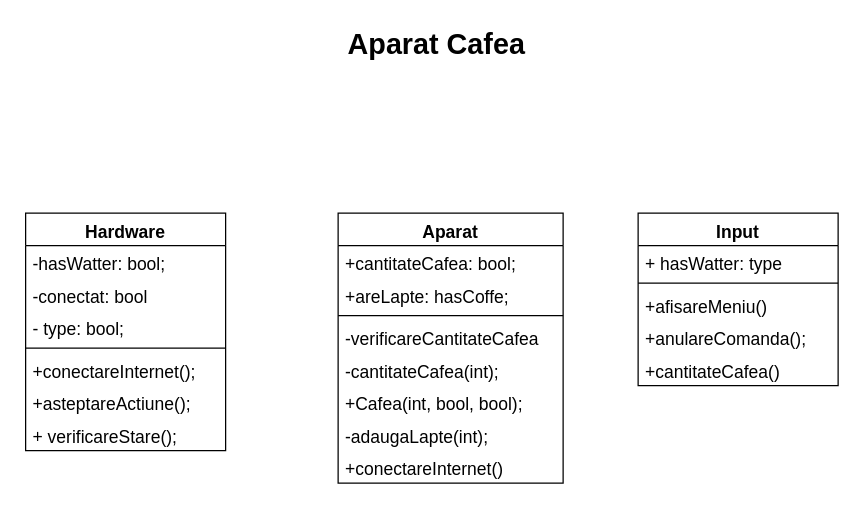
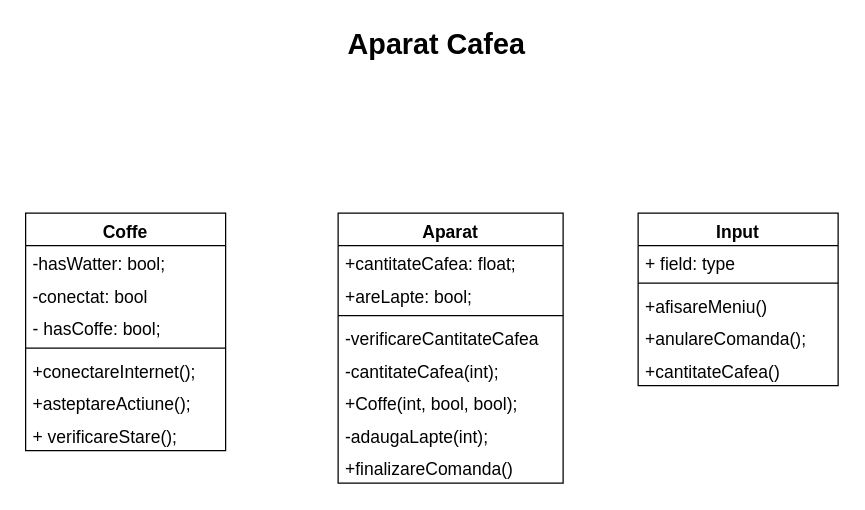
  <mxCell id="0" />
  <mxCell id="1" parent="0" />
  <mxCell id="2" value="&lt;b&gt;&lt;font style=&quot;font-size: 23px&quot;&gt;Aparat Cafea&lt;/font&gt;&lt;/b&gt;" style="text;html=1;strokeColor=none;fillColor=none;align=center;verticalAlign=middle;whiteSpace=wrap;rounded=0;" vertex="1" parent="1"><mxGeometry x="274" y="20" width="150" height="30" as="geometry" /></mxCell>
- <mxCell id="3" value="Hardware" style="swimlane;fontStyle=1;align=center;verticalAlign=top;childLayout=stackLayout;horizontal=1;startSize=26;horizontalStack=0;resizeParent=1;resizeParentMax=0;resizeLast=0;collapsible=1;marginBottom=0;fontSize=14;" vertex="1" parent="1"><mxGeometry x="20" y="170" width="160" height="190" as="geometry" /></mxCell>
+ <mxCell id="3" value="Coffe" style="swimlane;fontStyle=1;align=center;verticalAlign=top;childLayout=stackLayout;horizontal=1;startSize=26;horizontalStack=0;resizeParent=1;resizeParentMax=0;resizeLast=0;collapsible=1;marginBottom=0;fontSize=14;" vertex="1" parent="1"><mxGeometry x="20" y="170" width="160" height="190" as="geometry" /></mxCell>
  <mxCell id="4" value="-hasWatter: bool;" style="text;strokeColor=none;fillColor=none;align=left;verticalAlign=top;spacingLeft=4;spacingRight=4;overflow=hidden;rotatable=0;points=[[0,0.5],[1,0.5]];portConstraint=eastwest;fontSize=14;" vertex="1" parent="3"><mxGeometry y="26" width="160" height="26" as="geometry" /></mxCell>
  <mxCell id="5" value="-conectat: bool" style="text;strokeColor=none;fillColor=none;align=left;verticalAlign=top;spacingLeft=4;spacingRight=4;overflow=hidden;rotatable=0;points=[[0,0.5],[1,0.5]];portConstraint=eastwest;fontSize=14;" vertex="1" parent="3"><mxGeometry y="52" width="160" height="26" as="geometry" /></mxCell>
- <mxCell id="6" value="- type: bool;" style="text;strokeColor=none;fillColor=none;align=left;verticalAlign=top;spacingLeft=4;spacingRight=4;overflow=hidden;rotatable=0;points=[[0,0.5],[1,0.5]];portConstraint=eastwest;fontSize=14;" vertex="1" parent="3"><mxGeometry y="78" width="160" height="26" as="geometry" /></mxCell>
+ <mxCell id="6" value="- hasCoffe: bool;" style="text;strokeColor=none;fillColor=none;align=left;verticalAlign=top;spacingLeft=4;spacingRight=4;overflow=hidden;rotatable=0;points=[[0,0.5],[1,0.5]];portConstraint=eastwest;fontSize=14;" vertex="1" parent="3"><mxGeometry y="78" width="160" height="26" as="geometry" /></mxCell>
  <mxCell id="7" value="" style="line;strokeWidth=1;fillColor=none;align=left;verticalAlign=middle;spacingTop=-1;spacingLeft=3;spacingRight=3;rotatable=0;labelPosition=right;points=[];portConstraint=eastwest;fontSize=14;" vertex="1" parent="3"><mxGeometry y="104" width="160" height="8" as="geometry" /></mxCell>
  <mxCell id="8" value="+conectareInternet();" style="text;strokeColor=none;fillColor=none;align=left;verticalAlign=top;spacingLeft=4;spacingRight=4;overflow=hidden;rotatable=0;points=[[0,0.5],[1,0.5]];portConstraint=eastwest;fontSize=14;" vertex="1" parent="3"><mxGeometry y="112" width="160" height="26" as="geometry" /></mxCell>
  <mxCell id="9" value="+asteptareActiune();" style="text;strokeColor=none;fillColor=none;align=left;verticalAlign=top;spacingLeft=4;spacingRight=4;overflow=hidden;rotatable=0;points=[[0,0.5],[1,0.5]];portConstraint=eastwest;fontSize=14;" vertex="1" parent="3"><mxGeometry y="138" width="160" height="26" as="geometry" /></mxCell>
  <mxCell id="10" value="+ verificareStare();" style="text;strokeColor=none;fillColor=none;align=left;verticalAlign=top;spacingLeft=4;spacingRight=4;overflow=hidden;rotatable=0;points=[[0,0.5],[1,0.5]];portConstraint=eastwest;fontSize=14;" vertex="1" parent="3"><mxGeometry y="164" width="160" height="26" as="geometry" /></mxCell>
  <mxCell id="11" value="Aparat" style="swimlane;fontStyle=1;align=center;verticalAlign=top;childLayout=stackLayout;horizontal=1;startSize=26;horizontalStack=0;resizeParent=1;resizeParentMax=0;resizeLast=0;collapsible=1;marginBottom=0;fontSize=14;" vertex="1" parent="1"><mxGeometry x="270" y="170" width="180" height="216" as="geometry" /></mxCell>
- <mxCell id="12" value="+cantitateCafea: bool;" style="text;strokeColor=none;fillColor=none;align=left;verticalAlign=top;spacingLeft=4;spacingRight=4;overflow=hidden;rotatable=0;points=[[0,0.5],[1,0.5]];portConstraint=eastwest;fontSize=14;" vertex="1" parent="11"><mxGeometry y="26" width="180" height="26" as="geometry" /></mxCell>
- <mxCell id="13" value="+areLapte: hasCoffe; " style="text;strokeColor=none;fillColor=none;align=left;verticalAlign=top;spacingLeft=4;spacingRight=4;overflow=hidden;rotatable=0;points=[[0,0.5],[1,0.5]];portConstraint=eastwest;fontSize=14;" vertex="1" parent="11"><mxGeometry y="52" width="180" height="26" as="geometry" /></mxCell>
+ <mxCell id="12" value="+cantitateCafea: float;" style="text;strokeColor=none;fillColor=none;align=left;verticalAlign=top;spacingLeft=4;spacingRight=4;overflow=hidden;rotatable=0;points=[[0,0.5],[1,0.5]];portConstraint=eastwest;fontSize=14;" vertex="1" parent="11"><mxGeometry y="26" width="180" height="26" as="geometry" /></mxCell>
+ <mxCell id="13" value="+areLapte: bool; " style="text;strokeColor=none;fillColor=none;align=left;verticalAlign=top;spacingLeft=4;spacingRight=4;overflow=hidden;rotatable=0;points=[[0,0.5],[1,0.5]];portConstraint=eastwest;fontSize=14;" vertex="1" parent="11"><mxGeometry y="52" width="180" height="26" as="geometry" /></mxCell>
  <mxCell id="14" value="" style="line;strokeWidth=1;fillColor=none;align=left;verticalAlign=middle;spacingTop=-1;spacingLeft=3;spacingRight=3;rotatable=0;labelPosition=right;points=[];portConstraint=eastwest;fontSize=14;" vertex="1" parent="11"><mxGeometry y="78" width="180" height="8" as="geometry" /></mxCell>
  <mxCell id="15" value="-verificareCantitateCafea" style="text;strokeColor=none;fillColor=none;align=left;verticalAlign=top;spacingLeft=4;spacingRight=4;overflow=hidden;rotatable=0;points=[[0,0.5],[1,0.5]];portConstraint=eastwest;fontSize=14;" vertex="1" parent="11"><mxGeometry y="86" width="180" height="26" as="geometry" /></mxCell>
  <mxCell id="16" value="-cantitateCafea(int);" style="text;strokeColor=none;fillColor=none;align=left;verticalAlign=top;spacingLeft=4;spacingRight=4;overflow=hidden;rotatable=0;points=[[0,0.5],[1,0.5]];portConstraint=eastwest;fontSize=14;" vertex="1" parent="11"><mxGeometry y="112" width="180" height="26" as="geometry" /></mxCell>
- <mxCell id="17" value="+Cafea(int, bool, bool);" style="text;strokeColor=none;fillColor=none;align=left;verticalAlign=top;spacingLeft=4;spacingRight=4;overflow=hidden;rotatable=0;points=[[0,0.5],[1,0.5]];portConstraint=eastwest;fontSize=14;" vertex="1" parent="11"><mxGeometry y="138" width="180" height="26" as="geometry" /></mxCell>
+ <mxCell id="17" value="+Coffe(int, bool, bool);" style="text;strokeColor=none;fillColor=none;align=left;verticalAlign=top;spacingLeft=4;spacingRight=4;overflow=hidden;rotatable=0;points=[[0,0.5],[1,0.5]];portConstraint=eastwest;fontSize=14;" vertex="1" parent="11"><mxGeometry y="138" width="180" height="26" as="geometry" /></mxCell>
  <mxCell id="18" value="-adaugaLapte(int);" style="text;strokeColor=none;fillColor=none;align=left;verticalAlign=top;spacingLeft=4;spacingRight=4;overflow=hidden;rotatable=0;points=[[0,0.5],[1,0.5]];portConstraint=eastwest;fontSize=14;" vertex="1" parent="11"><mxGeometry y="164" width="180" height="26" as="geometry" /></mxCell>
- <mxCell id="19" value="+conectareInternet()" style="text;strokeColor=none;fillColor=none;align=left;verticalAlign=top;spacingLeft=4;spacingRight=4;overflow=hidden;rotatable=0;points=[[0,0.5],[1,0.5]];portConstraint=eastwest;fontSize=14;" vertex="1" parent="11"><mxGeometry y="190" width="180" height="26" as="geometry" /></mxCell>
+ <mxCell id="19" value="+finalizareComanda()" style="text;strokeColor=none;fillColor=none;align=left;verticalAlign=top;spacingLeft=4;spacingRight=4;overflow=hidden;rotatable=0;points=[[0,0.5],[1,0.5]];portConstraint=eastwest;fontSize=14;" vertex="1" parent="11"><mxGeometry y="190" width="180" height="26" as="geometry" /></mxCell>
  <mxCell id="20" value="Input" style="swimlane;fontStyle=1;align=center;verticalAlign=top;childLayout=stackLayout;horizontal=1;startSize=26;horizontalStack=0;resizeParent=1;resizeParentMax=0;resizeLast=0;collapsible=1;marginBottom=0;fontSize=14;" vertex="1" parent="1"><mxGeometry x="510" y="170" width="160" height="138" as="geometry" /></mxCell>
- <mxCell id="21" value="+ hasWatter: type" style="text;strokeColor=none;fillColor=none;align=left;verticalAlign=top;spacingLeft=4;spacingRight=4;overflow=hidden;rotatable=0;points=[[0,0.5],[1,0.5]];portConstraint=eastwest;fontSize=14;" vertex="1" parent="20"><mxGeometry y="26" width="160" height="26" as="geometry" /></mxCell>
+ <mxCell id="21" value="+ field: type" style="text;strokeColor=none;fillColor=none;align=left;verticalAlign=top;spacingLeft=4;spacingRight=4;overflow=hidden;rotatable=0;points=[[0,0.5],[1,0.5]];portConstraint=eastwest;fontSize=14;" vertex="1" parent="20"><mxGeometry y="26" width="160" height="26" as="geometry" /></mxCell>
  <mxCell id="22" value="" style="line;strokeWidth=1;fillColor=none;align=left;verticalAlign=middle;spacingTop=-1;spacingLeft=3;spacingRight=3;rotatable=0;labelPosition=right;points=[];portConstraint=eastwest;fontSize=14;" vertex="1" parent="20"><mxGeometry y="52" width="160" height="8" as="geometry" /></mxCell>
  <mxCell id="23" value="+afisareMeniu()" style="text;strokeColor=none;fillColor=none;align=left;verticalAlign=top;spacingLeft=4;spacingRight=4;overflow=hidden;rotatable=0;points=[[0,0.5],[1,0.5]];portConstraint=eastwest;fontSize=14;" vertex="1" parent="20"><mxGeometry y="60" width="160" height="26" as="geometry" /></mxCell>
  <mxCell id="24" value="+anulareComanda();" style="text;strokeColor=none;fillColor=none;align=left;verticalAlign=top;spacingLeft=4;spacingRight=4;overflow=hidden;rotatable=0;points=[[0,0.5],[1,0.5]];portConstraint=eastwest;fontSize=14;" vertex="1" parent="20"><mxGeometry y="86" width="160" height="26" as="geometry" /></mxCell>
  <mxCell id="25" value="+cantitateCafea()" style="text;strokeColor=none;fillColor=none;align=left;verticalAlign=top;spacingLeft=4;spacingRight=4;overflow=hidden;rotatable=0;points=[[0,0.5],[1,0.5]];portConstraint=eastwest;fontSize=14;" vertex="1" parent="20"><mxGeometry y="112" width="160" height="26" as="geometry" /></mxCell>
